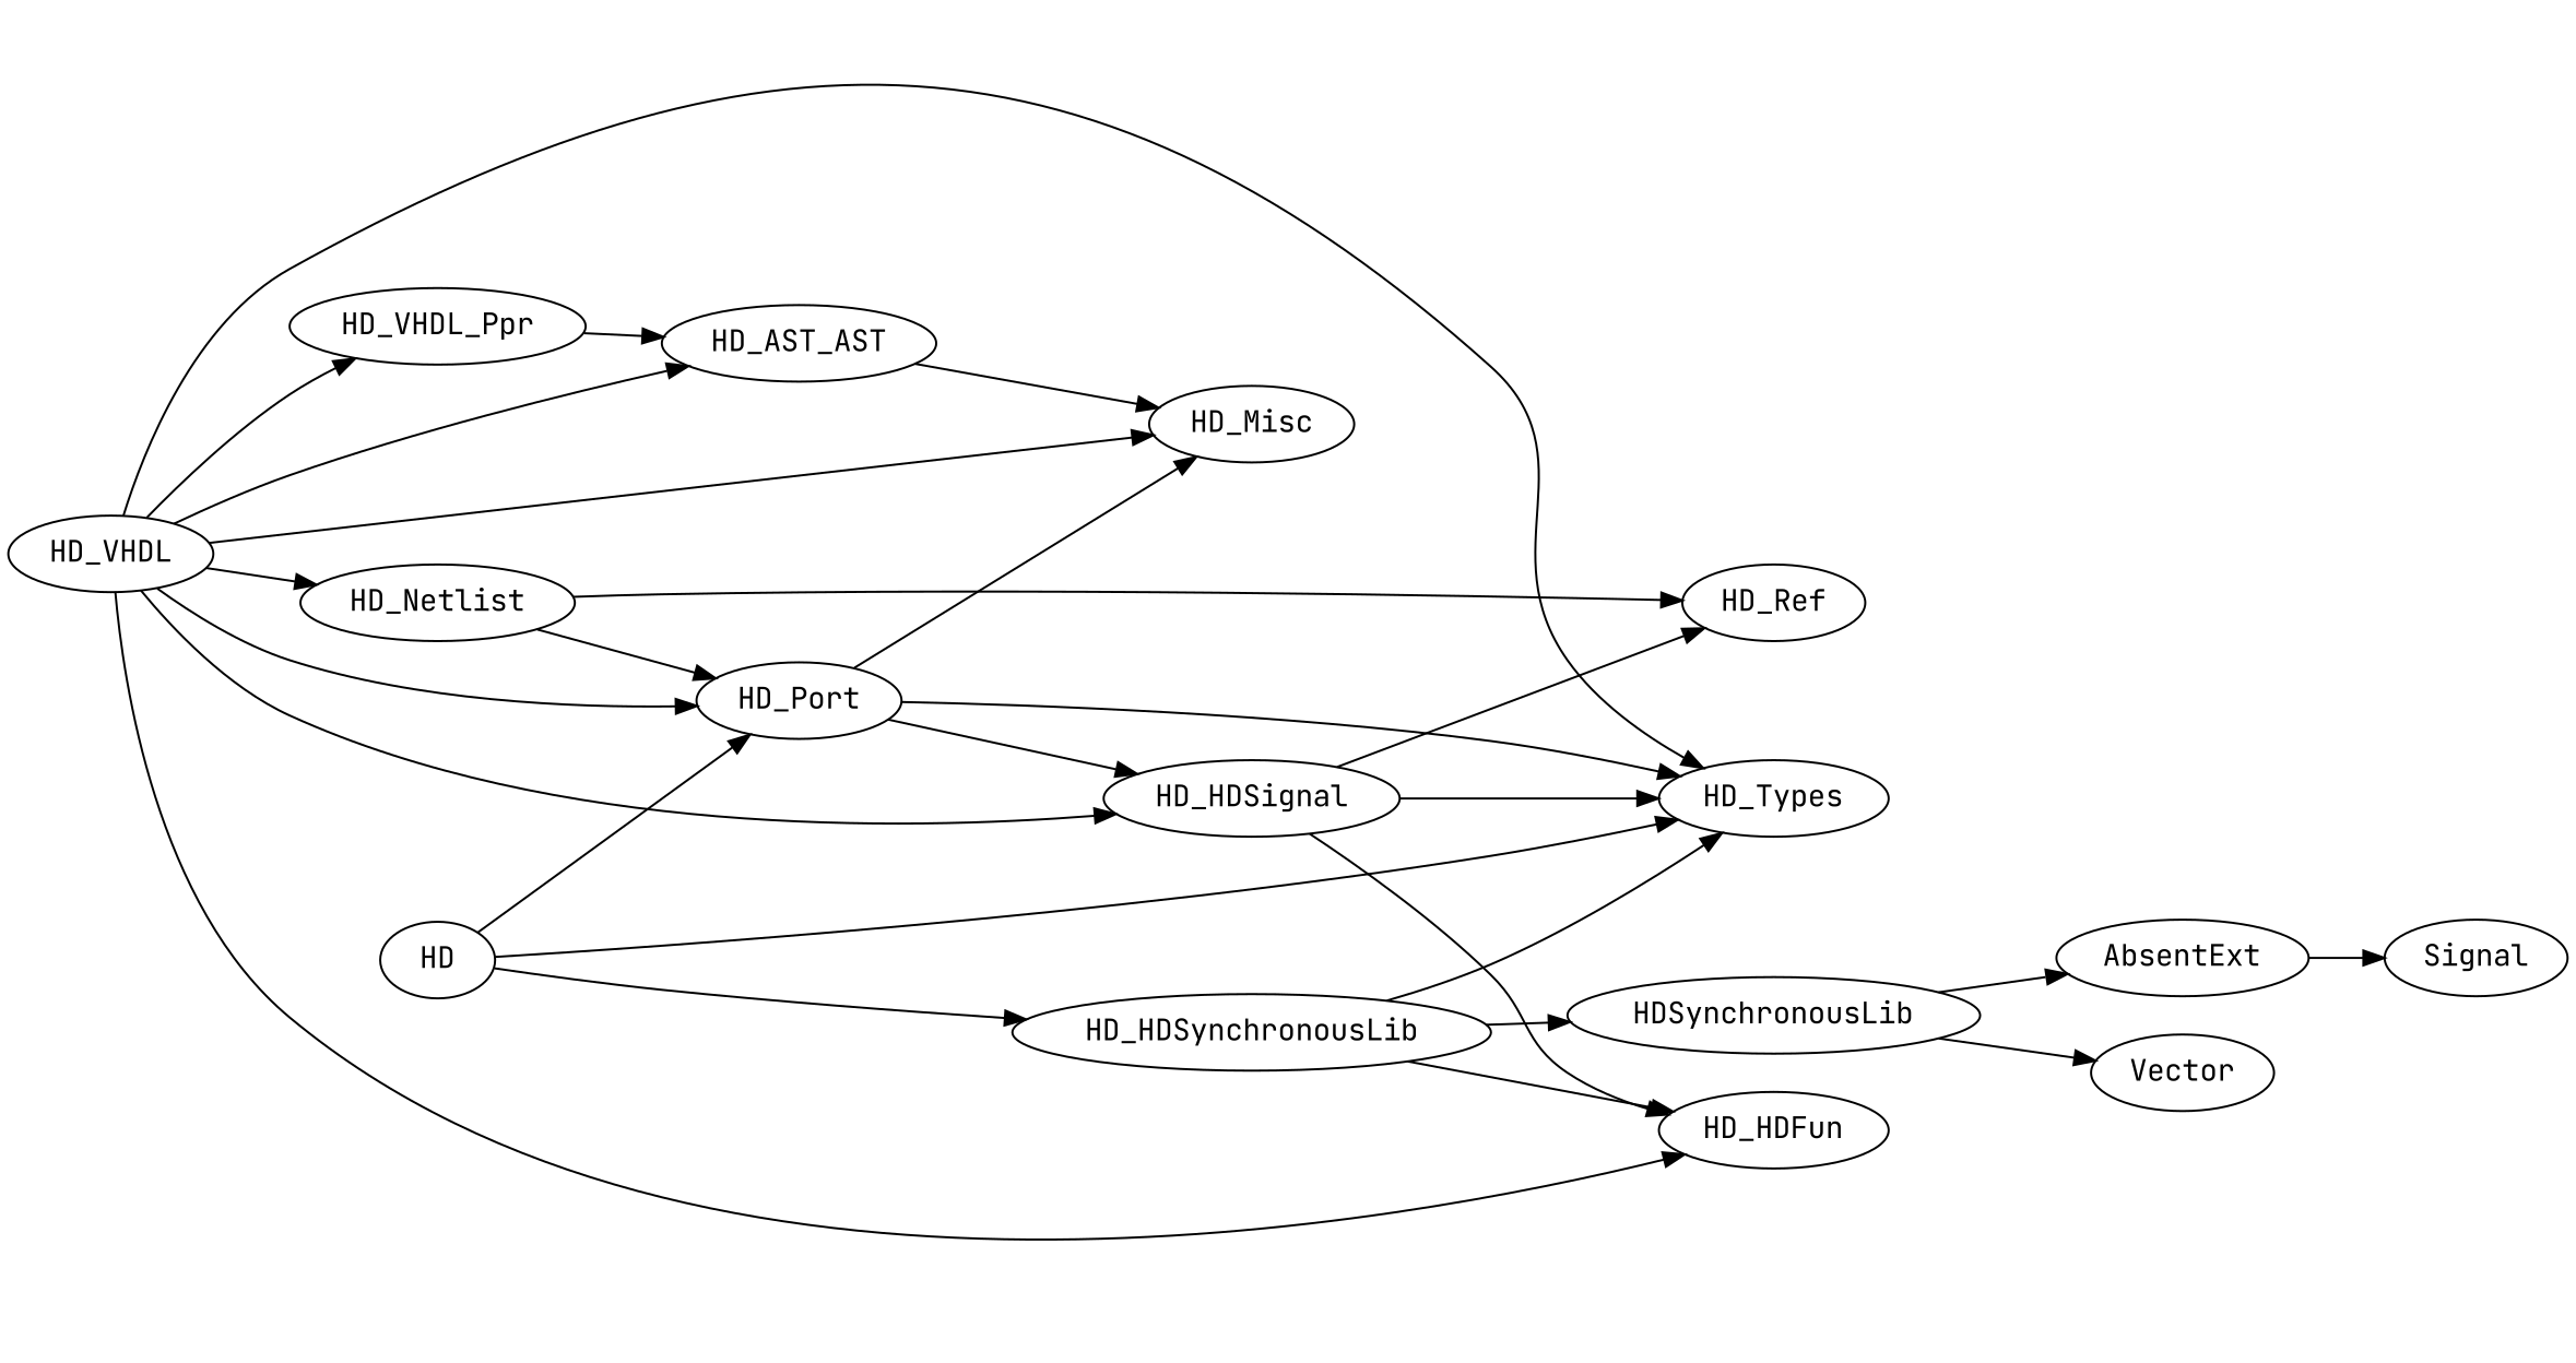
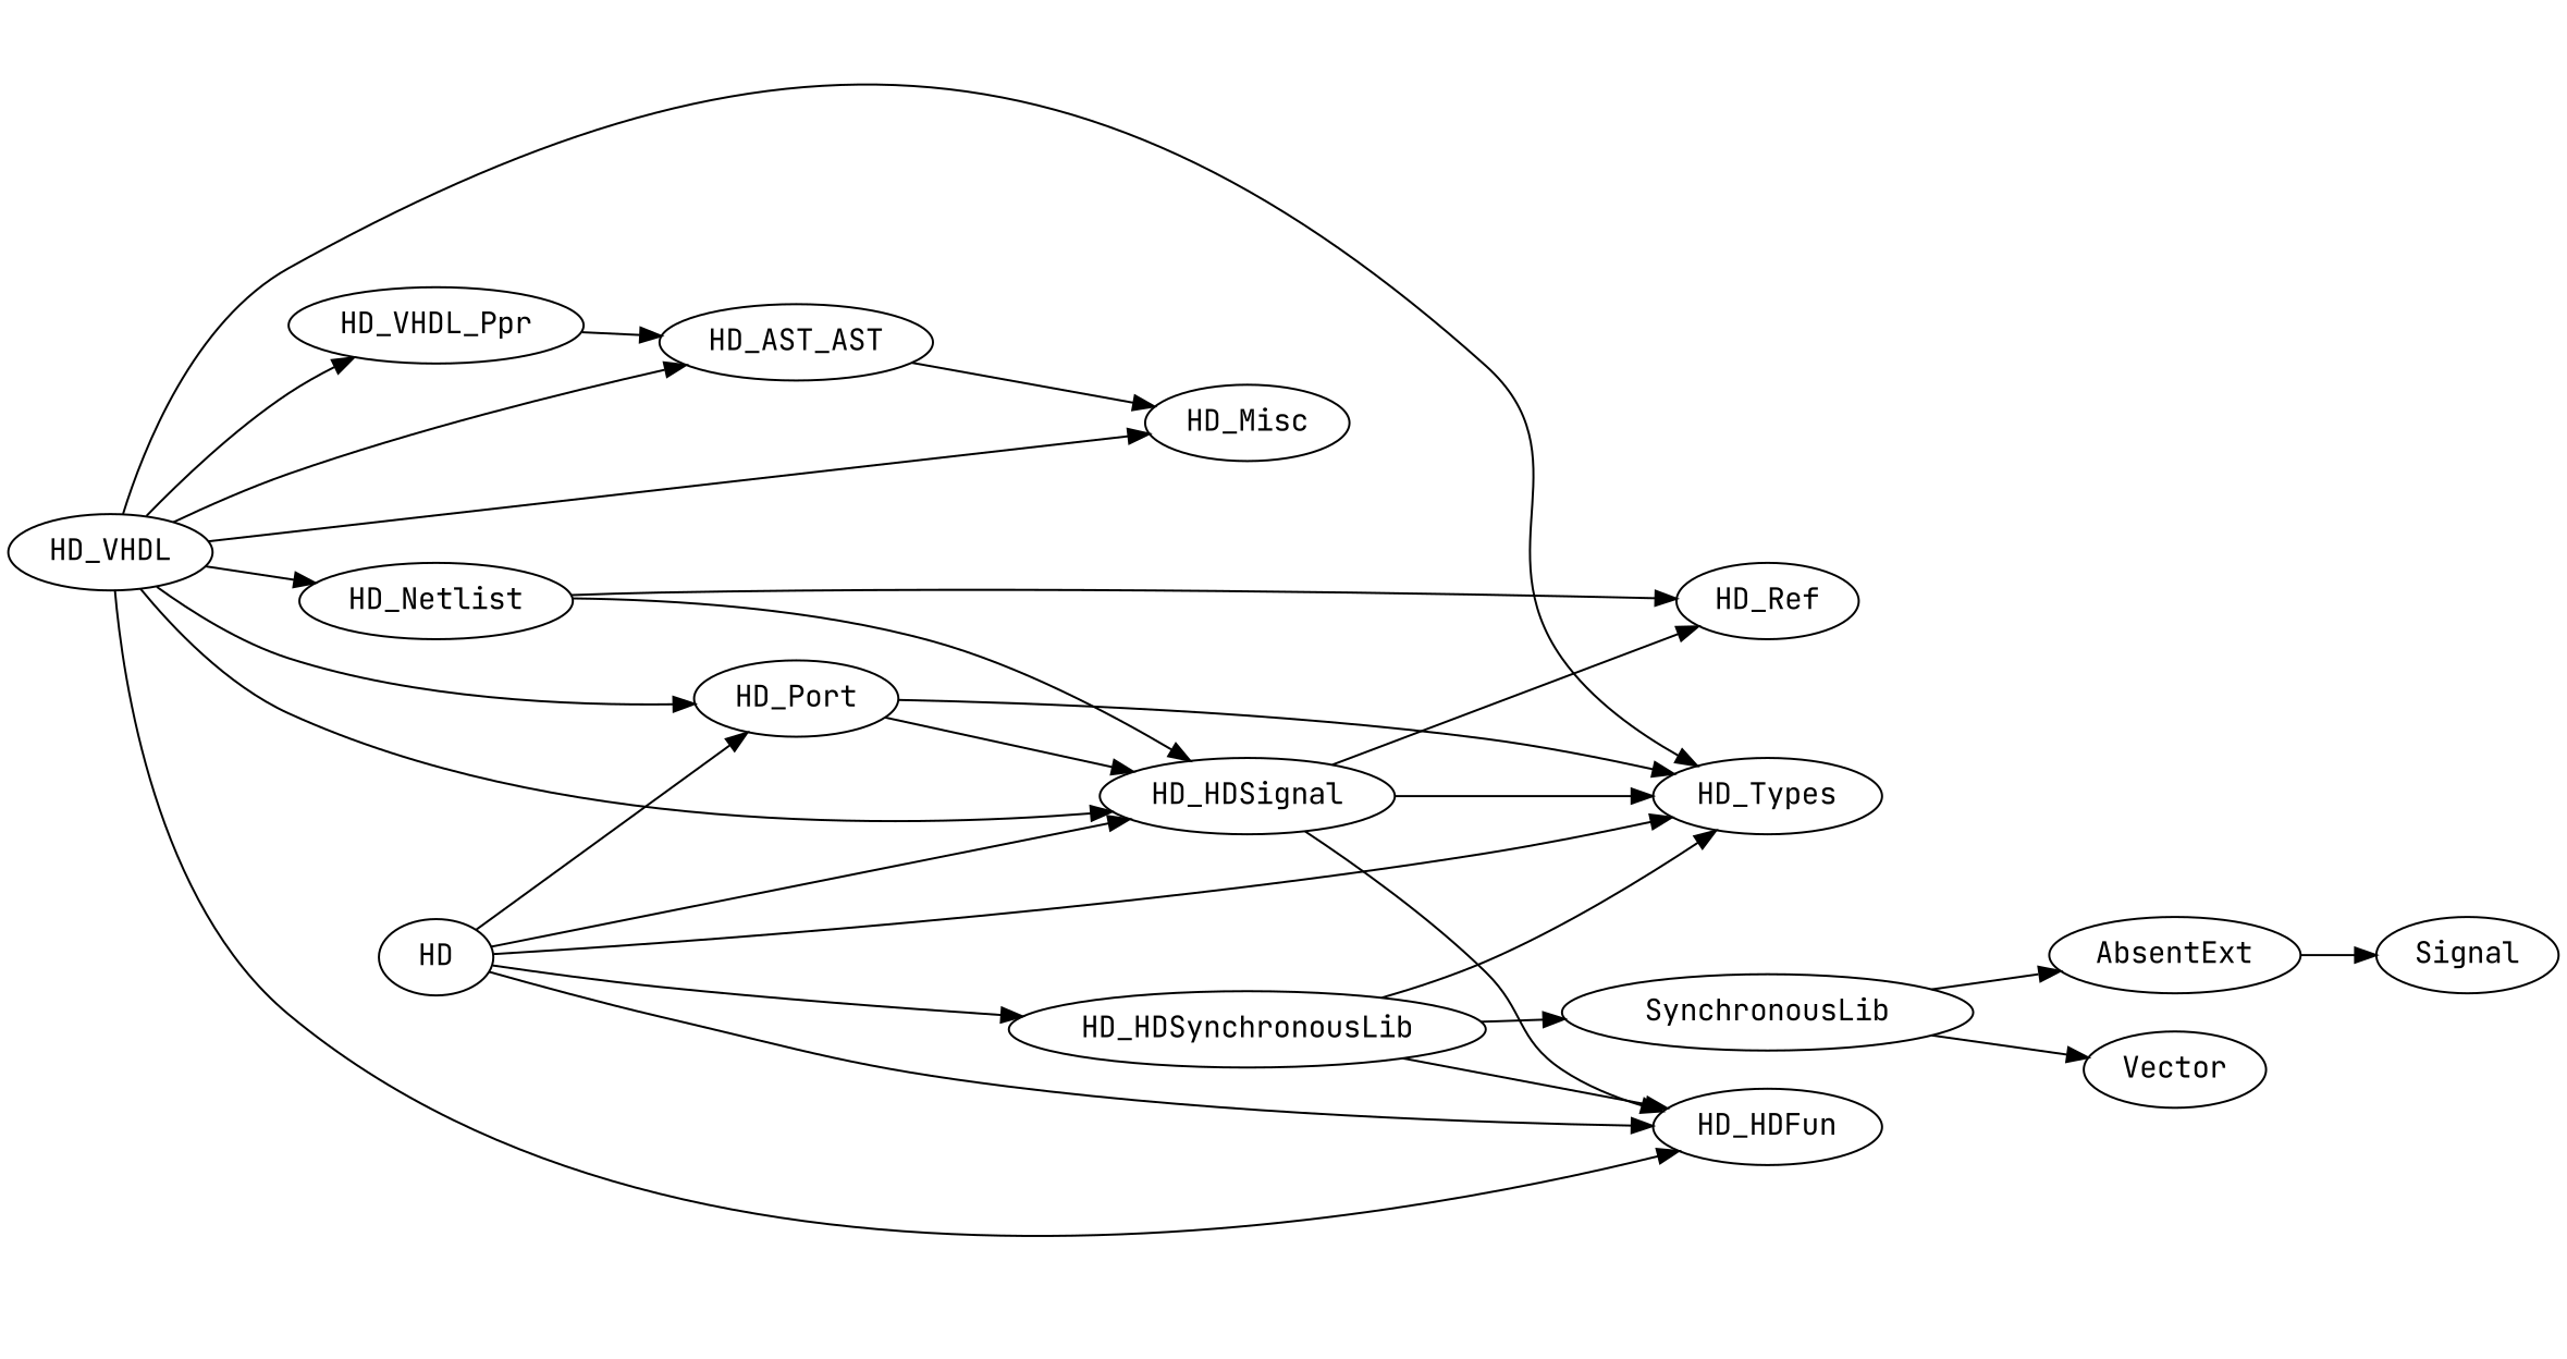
  digraph {
    fontname="JetBrains Mono"
    rankdir=LR
    node [fontname="JetBrains Mono"]
    edge [fontname="JetBrains Mono"]
    n1 [label=HD_AST_AST]
    HD_Misc
    HD_VHDL_Ppr
    HD_HDSignal
    HD_Ref
    HD_HDFun
    HD_Types
    HD_Netlist
    HD_Port
    HD_VHDL
-   SynchronousLib [label=HDSynchronousLib]
+   SynchronousLib
    AbsentExt
    Vector
    Signal
    HD_HDSynchronousLib
    HD
    n1 -> HD_Misc
    HD_VHDL_Ppr -> n1
    HD_HDSignal -> HD_Ref
    HD_HDSignal -> HD_HDFun
    HD_HDSignal -> HD_Types
-   HD_Netlist -> HD_Port
+   HD_Netlist -> HD_HDSignal
    HD_Netlist -> HD_Ref
-   HD_Port -> HD_Misc
    HD_Port -> HD_HDSignal
    HD_Port -> HD_Types
    HD_VHDL -> n1
    HD_VHDL -> HD_Misc
    HD_VHDL -> HD_VHDL_Ppr
    HD_VHDL -> HD_HDSignal
    HD_VHDL -> HD_HDFun
    HD_VHDL -> HD_Types
    HD_VHDL -> HD_Netlist
    HD_VHDL -> HD_Port
    SynchronousLib -> AbsentExt
    SynchronousLib -> Vector
    AbsentExt -> Signal
    HD_HDSynchronousLib -> HD_HDFun
    HD_HDSynchronousLib -> HD_Types
    HD_HDSynchronousLib -> SynchronousLib
+   HD -> HD_HDSignal
+   HD -> HD_HDFun
    HD -> HD_Types
    HD -> HD_Port
    HD -> HD_HDSynchronousLib
  }
